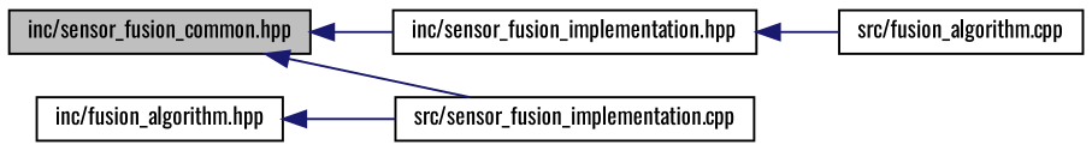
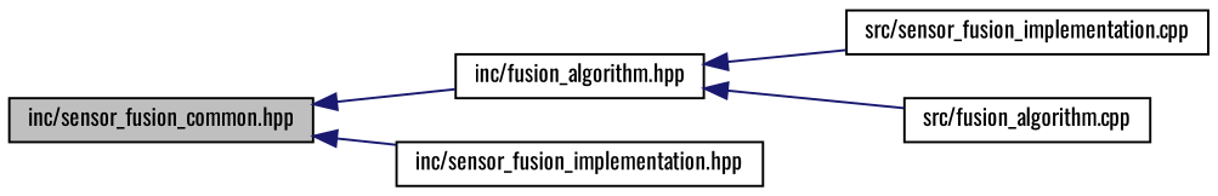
  digraph {
    fontname=Oswald
    rankdir=LR
    node [color=black fillcolor=white fontname=Oswald fontsize=10 shape=record style=filled]
    edge [color=midnightblue dir=back fontname=Oswald fontsize=10 labelfontname=Helvetica labelfontsize=10 style=solid]
    n1 [fillcolor=grey75 fontcolor=black height=0.2 label="inc/sensor_fusion_common.hpp" width=0.4]
    n2 [height=0.2 label="inc/fusion_algorithm.hpp" width=0.4]
    n3 [height=0.2 label="inc/sensor_fusion_implementation.hpp" width=0.4]
    n4 [height=0.2 label="src/sensor_fusion_implementation.cpp" width=0.4]
    n5 [height=0.2 label="src/fusion_algorithm.cpp" width=0.4]
-   n1 -> n4
+   n1 -> n2
    n1 -> n3
    n2 -> n4
-   n3 -> n5
+   n2 -> n5
  }
